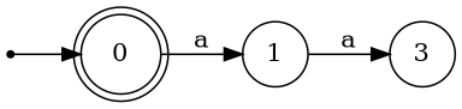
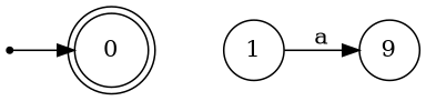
  digraph {
    rankdir=LR
    node [shape=circle]
    1
    0 [shape=doublecircle]
-   3
+   3 [label=9]
    q [shape=point]
    1 -> 3 [label=a]
-   0 -> 1 [label=a]
    q -> 0
  }
